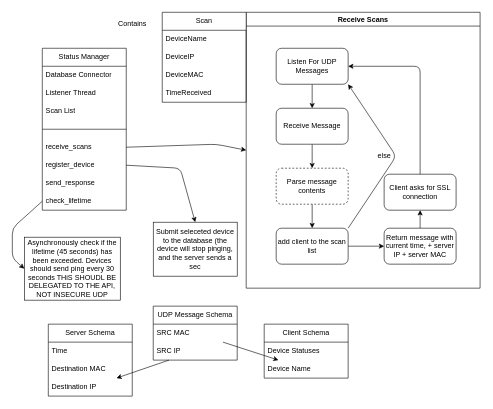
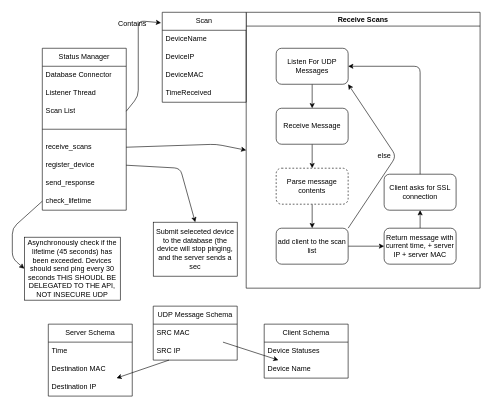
  <mxCell id="0" />
  <mxCell id="1" parent="0" />
  <mxCell id="2" value="Status Manager" style="swimlane;fontStyle=0;childLayout=stackLayout;horizontal=1;startSize=30;horizontalStack=0;resizeParent=1;resizeParentMax=0;resizeLast=0;collapsible=1;marginBottom=0;whiteSpace=wrap;html=1;" parent="1" vertex="1"><mxGeometry x="70" y="80" width="140" height="270" as="geometry" /></mxCell>
  <mxCell id="3" value="Database Connector" style="text;strokeColor=none;fillColor=none;align=left;verticalAlign=middle;spacingLeft=4;spacingRight=4;overflow=hidden;points=[[0,0.5],[1,0.5]];portConstraint=eastwest;rotatable=0;whiteSpace=wrap;html=1;" parent="2" vertex="1"><mxGeometry y="30" width="140" height="30" as="geometry" /></mxCell>
  <mxCell id="4" value="Listener Thread" style="text;strokeColor=none;fillColor=none;align=left;verticalAlign=middle;spacingLeft=4;spacingRight=4;overflow=hidden;points=[[0,0.5],[1,0.5]];portConstraint=eastwest;rotatable=0;whiteSpace=wrap;html=1;" parent="2" vertex="1"><mxGeometry y="60" width="140" height="30" as="geometry" /></mxCell>
  <mxCell id="5" value="Scan List" style="text;strokeColor=none;fillColor=none;align=left;verticalAlign=middle;spacingLeft=4;spacingRight=4;overflow=hidden;points=[[0,0.5],[1,0.5]];portConstraint=eastwest;rotatable=0;whiteSpace=wrap;html=1;" parent="2" vertex="1"><mxGeometry y="90" width="140" height="30" as="geometry" /></mxCell>
  <mxCell id="6" style="text;strokeColor=none;fillColor=none;align=left;verticalAlign=middle;spacingLeft=4;spacingRight=4;overflow=hidden;points=[[0,0.5],[1,0.5]];portConstraint=eastwest;rotatable=0;whiteSpace=wrap;html=1;" parent="2" vertex="1"><mxGeometry y="120" width="140" height="30" as="geometry" /></mxCell>
  <mxCell id="7" value="receive_scans" style="text;strokeColor=none;fillColor=none;align=left;verticalAlign=middle;spacingLeft=4;spacingRight=4;overflow=hidden;points=[[0,0.5],[1,0.5]];portConstraint=eastwest;rotatable=0;whiteSpace=wrap;html=1;" parent="2" vertex="1"><mxGeometry y="150" width="140" height="30" as="geometry" /></mxCell>
  <mxCell id="8" value="register_device" style="text;strokeColor=none;fillColor=none;align=left;verticalAlign=middle;spacingLeft=4;spacingRight=4;overflow=hidden;points=[[0,0.5],[1,0.5]];portConstraint=eastwest;rotatable=0;whiteSpace=wrap;html=1;" parent="2" vertex="1"><mxGeometry y="180" width="140" height="30" as="geometry" /></mxCell>
  <mxCell id="9" value="send_response" style="text;strokeColor=none;fillColor=none;align=left;verticalAlign=middle;spacingLeft=4;spacingRight=4;overflow=hidden;points=[[0,0.5],[1,0.5]];portConstraint=eastwest;rotatable=0;whiteSpace=wrap;html=1;" parent="2" vertex="1"><mxGeometry y="210" width="140" height="30" as="geometry" /></mxCell>
  <mxCell id="10" value="check_lifetime" style="text;strokeColor=none;fillColor=none;align=left;verticalAlign=middle;spacingLeft=4;spacingRight=4;overflow=hidden;points=[[0,0.5],[1,0.5]];portConstraint=eastwest;rotatable=0;whiteSpace=wrap;html=1;" parent="2" vertex="1"><mxGeometry y="240" width="140" height="30" as="geometry" /></mxCell>
  <mxCell id="11" value="" style="endArrow=none;html=1;exitX=0;exitY=0.5;exitDx=0;exitDy=0;entryX=1;entryY=0.5;entryDx=0;entryDy=0;" parent="2" source="6" target="6" edge="1"><mxGeometry width="50" height="50" relative="1" as="geometry"><mxPoint x="390" y="170" as="sourcePoint" /><mxPoint x="440" y="120" as="targetPoint" /></mxGeometry></mxCell>
  <mxCell id="12" value="Receive Scans" style="swimlane;whiteSpace=wrap;html=1;" parent="1" vertex="1"><mxGeometry x="410" y="20" width="390" height="460" as="geometry" /></mxCell>
  <mxCell id="13" style="edgeStyle=none;html=1;exitX=0.5;exitY=1;exitDx=0;exitDy=0;entryX=0.5;entryY=0;entryDx=0;entryDy=0;" parent="12" source="14" target="16" edge="1"><mxGeometry relative="1" as="geometry" /></mxCell>
  <mxCell id="14" value="Listen For UDP Messages" style="rounded=1;whiteSpace=wrap;html=1;" parent="12" vertex="1"><mxGeometry x="50" y="60" width="120" height="60" as="geometry" /></mxCell>
  <mxCell id="15" value="" style="edgeStyle=none;html=1;" parent="12" source="16" target="18" edge="1"><mxGeometry relative="1" as="geometry" /></mxCell>
  <mxCell id="16" value="Receive Message" style="rounded=1;whiteSpace=wrap;html=1;" parent="12" vertex="1"><mxGeometry x="50" y="160" width="120" height="60" as="geometry" /></mxCell>
  <mxCell id="17" value="" style="edgeStyle=none;html=1;" parent="12" source="18" target="20" edge="1"><mxGeometry relative="1" as="geometry" /></mxCell>
  <mxCell id="18" value="Parse message contents" style="rounded=1;whiteSpace=wrap;html=1;dashed=1;" parent="12" vertex="1"><mxGeometry x="50" y="260" width="120" height="60" as="geometry" /></mxCell>
  <mxCell id="19" value="" style="edgeStyle=none;html=1;" parent="12" source="20" target="22" edge="1"><mxGeometry relative="1" as="geometry" /></mxCell>
  <mxCell id="20" value="add client to the scan list" style="rounded=1;whiteSpace=wrap;html=1;" parent="12" vertex="1"><mxGeometry x="50" y="360" width="120" height="60" as="geometry" /></mxCell>
  <mxCell id="21" style="edgeStyle=none;html=1;exitX=0.5;exitY=0;exitDx=0;exitDy=0;entryX=0.5;entryY=1;entryDx=0;entryDy=0;" edge="1" parent="12" source="22" target="24"><mxGeometry relative="1" as="geometry" /></mxCell>
  <mxCell id="22" value="Return message with current time, + server IP + server MAC" style="rounded=1;whiteSpace=wrap;html=1;" parent="12" vertex="1"><mxGeometry x="230" y="360" width="120" height="60" as="geometry" /></mxCell>
  <mxCell id="23" style="edgeStyle=none;html=1;exitX=1;exitY=0;exitDx=0;exitDy=0;entryX=1;entryY=1;entryDx=0;entryDy=0;" edge="1" parent="12" source="20" target="14"><mxGeometry relative="1" as="geometry"><mxPoint x="230" y="260" as="targetPoint" /><Array as="points"><mxPoint x="250" y="240" /></Array></mxGeometry></mxCell>
  <mxCell id="24" value="Client asks for SSL connection" style="rounded=1;whiteSpace=wrap;html=1;" vertex="1" parent="12"><mxGeometry x="230" y="270" width="120" height="60" as="geometry" /></mxCell>
  <mxCell id="25" style="edgeStyle=none;html=1;exitX=0.5;exitY=0;exitDx=0;exitDy=0;entryX=1;entryY=0.5;entryDx=0;entryDy=0;" edge="1" parent="12" source="24" target="14"><mxGeometry relative="1" as="geometry"><mxPoint x="290" y="100" as="targetPoint" /><Array as="points"><mxPoint x="290" y="90" /></Array></mxGeometry></mxCell>
  <mxCell id="26" style="edgeStyle=none;html=1;exitX=1;exitY=0.5;exitDx=0;exitDy=0;entryX=0;entryY=0.5;entryDx=0;entryDy=0;" parent="1" source="7" target="12" edge="1"><mxGeometry relative="1" as="geometry"><Array as="points"><mxPoint x="360" y="240" /></Array></mxGeometry></mxCell>
  <mxCell id="27" value="Scan" style="swimlane;fontStyle=0;childLayout=stackLayout;horizontal=1;startSize=30;horizontalStack=0;resizeParent=1;resizeParentMax=0;resizeLast=0;collapsible=1;marginBottom=0;whiteSpace=wrap;html=1;" parent="1" vertex="1"><mxGeometry x="270" y="20" width="140" height="150" as="geometry" /></mxCell>
  <mxCell id="28" value="DeviceName" style="text;strokeColor=none;fillColor=none;align=left;verticalAlign=middle;spacingLeft=4;spacingRight=4;overflow=hidden;points=[[0,0.5],[1,0.5]];portConstraint=eastwest;rotatable=0;whiteSpace=wrap;html=1;" parent="27" vertex="1"><mxGeometry y="30" width="140" height="30" as="geometry" /></mxCell>
  <mxCell id="29" value="DeviceIP" style="text;strokeColor=none;fillColor=none;align=left;verticalAlign=middle;spacingLeft=4;spacingRight=4;overflow=hidden;points=[[0,0.5],[1,0.5]];portConstraint=eastwest;rotatable=0;whiteSpace=wrap;html=1;" parent="27" vertex="1"><mxGeometry y="60" width="140" height="30" as="geometry" /></mxCell>
  <mxCell id="30" value="DeviceMAC" style="text;strokeColor=none;fillColor=none;align=left;verticalAlign=middle;spacingLeft=4;spacingRight=4;overflow=hidden;points=[[0,0.5],[1,0.5]];portConstraint=eastwest;rotatable=0;whiteSpace=wrap;html=1;" parent="27" vertex="1"><mxGeometry y="90" width="140" height="30" as="geometry" /></mxCell>
  <mxCell id="31" value="TimeReceived" style="text;strokeColor=none;fillColor=none;align=left;verticalAlign=middle;spacingLeft=4;spacingRight=4;overflow=hidden;points=[[0,0.5],[1,0.5]];portConstraint=eastwest;rotatable=0;whiteSpace=wrap;html=1;" parent="27" vertex="1"><mxGeometry y="120" width="140" height="30" as="geometry" /></mxCell>
+ <mxCell id="32" style="edgeStyle=none;html=1;exitX=1;exitY=0.5;exitDx=0;exitDy=0;entryX=-0.014;entryY=0.117;entryDx=0;entryDy=0;entryPerimeter=0;" parent="1" source="5" target="27" edge="1"><mxGeometry relative="1" as="geometry"><Array as="points"><mxPoint x="230" y="160" /><mxPoint x="230" y="34" /></Array></mxGeometry></mxCell>
  <mxCell id="33" value="Contains" style="text;html=1;align=center;verticalAlign=middle;resizable=0;points=[];autosize=1;strokeColor=none;fillColor=none;" parent="1" vertex="1"><mxGeometry x="185" y="25" width="70" height="30" as="geometry" /></mxCell>
  <mxCell id="34" value="Submit seleceted device to the database (the device will stop pinging, and the server sends a sec" style="rounded=0;whiteSpace=wrap;html=1;" parent="1" vertex="1"><mxGeometry x="255" y="370" width="140" height="90" as="geometry" /></mxCell>
  <mxCell id="35" style="edgeStyle=none;html=1;exitX=1;exitY=0.5;exitDx=0;exitDy=0;entryX=0.5;entryY=0;entryDx=0;entryDy=0;" parent="1" source="8" target="34" edge="1"><mxGeometry relative="1" as="geometry"><mxPoint x="290" y="360" as="targetPoint" /><Array as="points"><mxPoint x="300" y="280" /></Array></mxGeometry></mxCell>
  <mxCell id="36" value="Asynchronously check if the lifetime (45 seconds) has been exceeded. Devices should send ping every 30 seconds THiS SHOUDL BE DELEGATED TO THE API, NOT INSECURE UDP" style="rounded=0;whiteSpace=wrap;html=1;" parent="1" vertex="1"><mxGeometry x="40" y="395" width="160" height="105" as="geometry" /></mxCell>
  <mxCell id="37" style="edgeStyle=none;html=1;exitX=0;exitY=0.5;exitDx=0;exitDy=0;entryX=0;entryY=0.5;entryDx=0;entryDy=0;" parent="1" source="10" target="36" edge="1"><mxGeometry relative="1" as="geometry"><Array as="points"><mxPoint x="20" y="380" /><mxPoint x="20" y="430" /></Array></mxGeometry></mxCell>
  <mxCell id="38" value="UDP Message Schema" style="swimlane;fontStyle=0;childLayout=stackLayout;horizontal=1;startSize=30;horizontalStack=0;resizeParent=1;resizeParentMax=0;resizeLast=0;collapsible=1;marginBottom=0;whiteSpace=wrap;html=1;" parent="1" vertex="1"><mxGeometry x="255" y="510" width="140" height="90" as="geometry" /></mxCell>
  <mxCell id="39" value="SRC MAC" style="text;strokeColor=none;fillColor=none;align=left;verticalAlign=middle;spacingLeft=4;spacingRight=4;overflow=hidden;points=[[0,0.5],[1,0.5]];portConstraint=eastwest;rotatable=0;whiteSpace=wrap;html=1;" parent="38" vertex="1"><mxGeometry y="30" width="140" height="30" as="geometry" /></mxCell>
  <mxCell id="40" value="SRC IP" style="text;strokeColor=none;fillColor=none;align=left;verticalAlign=middle;spacingLeft=4;spacingRight=4;overflow=hidden;points=[[0,0.5],[1,0.5]];portConstraint=eastwest;rotatable=0;whiteSpace=wrap;html=1;" parent="38" vertex="1"><mxGeometry y="60" width="140" height="30" as="geometry" /></mxCell>
  <mxCell id="41" value="Client Schema" style="swimlane;fontStyle=0;childLayout=stackLayout;horizontal=1;startSize=30;horizontalStack=0;resizeParent=1;resizeParentMax=0;resizeLast=0;collapsible=1;marginBottom=0;whiteSpace=wrap;html=1;" parent="1" vertex="1"><mxGeometry x="440" y="540" width="140" height="90" as="geometry" /></mxCell>
  <mxCell id="42" value="Device Statuses" style="text;strokeColor=none;fillColor=none;align=left;verticalAlign=middle;spacingLeft=4;spacingRight=4;overflow=hidden;points=[[0,0.5],[1,0.5]];portConstraint=eastwest;rotatable=0;whiteSpace=wrap;html=1;" parent="41" vertex="1"><mxGeometry y="30" width="140" height="30" as="geometry" /></mxCell>
  <mxCell id="43" value="Device Name" style="text;strokeColor=none;fillColor=none;align=left;verticalAlign=middle;spacingLeft=4;spacingRight=4;overflow=hidden;points=[[0,0.5],[1,0.5]];portConstraint=eastwest;rotatable=0;whiteSpace=wrap;html=1;" parent="41" vertex="1"><mxGeometry y="60" width="140" height="30" as="geometry" /></mxCell>
  <mxCell id="44" value="" style="edgeStyle=none;html=1;" parent="1" source="39" target="43" edge="1"><mxGeometry relative="1" as="geometry" /></mxCell>
  <mxCell id="45" value="Server Schema" style="swimlane;fontStyle=0;childLayout=stackLayout;horizontal=1;startSize=30;horizontalStack=0;resizeParent=1;resizeParentMax=0;resizeLast=0;collapsible=1;marginBottom=0;whiteSpace=wrap;html=1;" parent="1" vertex="1"><mxGeometry x="80" y="540" width="140" height="120" as="geometry" /></mxCell>
  <mxCell id="46" value="Time" style="text;strokeColor=none;fillColor=none;align=left;verticalAlign=middle;spacingLeft=4;spacingRight=4;overflow=hidden;points=[[0,0.5],[1,0.5]];portConstraint=eastwest;rotatable=0;whiteSpace=wrap;html=1;" parent="45" vertex="1"><mxGeometry y="30" width="140" height="30" as="geometry" /></mxCell>
  <mxCell id="47" value="Destination MAC" style="text;strokeColor=none;fillColor=none;align=left;verticalAlign=middle;spacingLeft=4;spacingRight=4;overflow=hidden;points=[[0,0.5],[1,0.5]];portConstraint=eastwest;rotatable=0;whiteSpace=wrap;html=1;" parent="45" vertex="1"><mxGeometry y="60" width="140" height="30" as="geometry" /></mxCell>
  <mxCell id="48" value="Destination IP" style="text;strokeColor=none;fillColor=none;align=left;verticalAlign=middle;spacingLeft=4;spacingRight=4;overflow=hidden;points=[[0,0.5],[1,0.5]];portConstraint=eastwest;rotatable=0;whiteSpace=wrap;html=1;" parent="45" vertex="1"><mxGeometry y="90" width="140" height="30" as="geometry" /></mxCell>
  <mxCell id="49" value="" style="edgeStyle=none;html=1;" parent="1" source="40" target="48" edge="1"><mxGeometry relative="1" as="geometry" /></mxCell>
  <mxCell id="50" value="else" style="text;html=1;align=center;verticalAlign=middle;resizable=0;points=[];autosize=1;strokeColor=none;fillColor=none;" vertex="1" parent="1"><mxGeometry x="615" y="245" width="50" height="30" as="geometry" /></mxCell>
